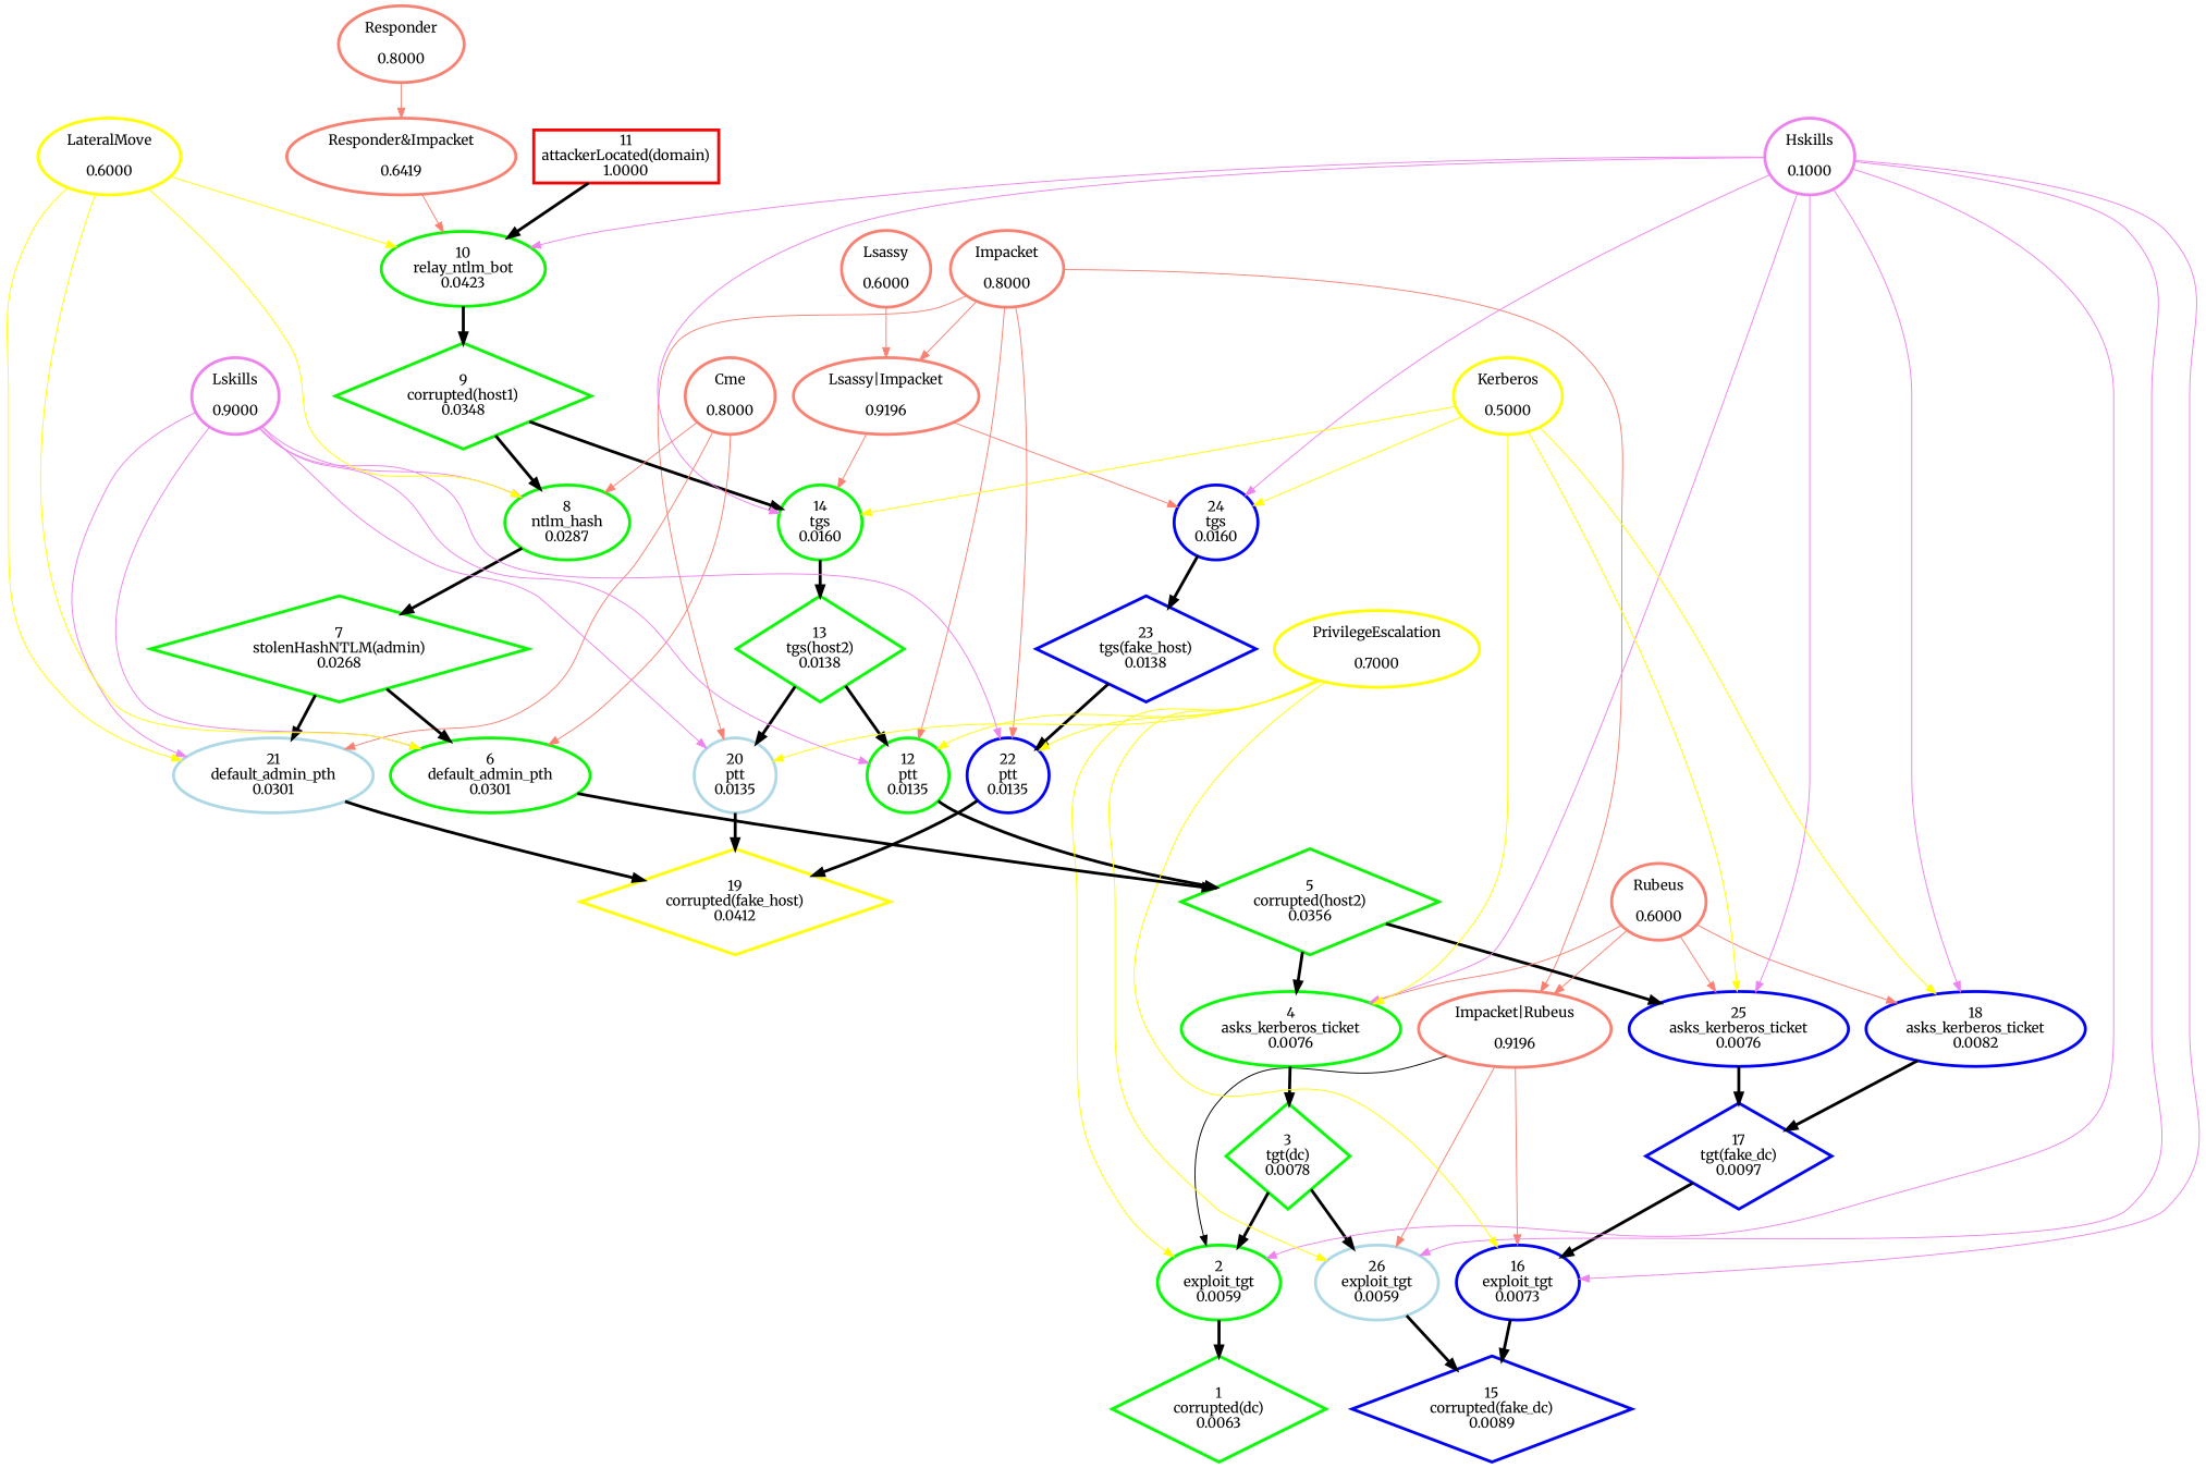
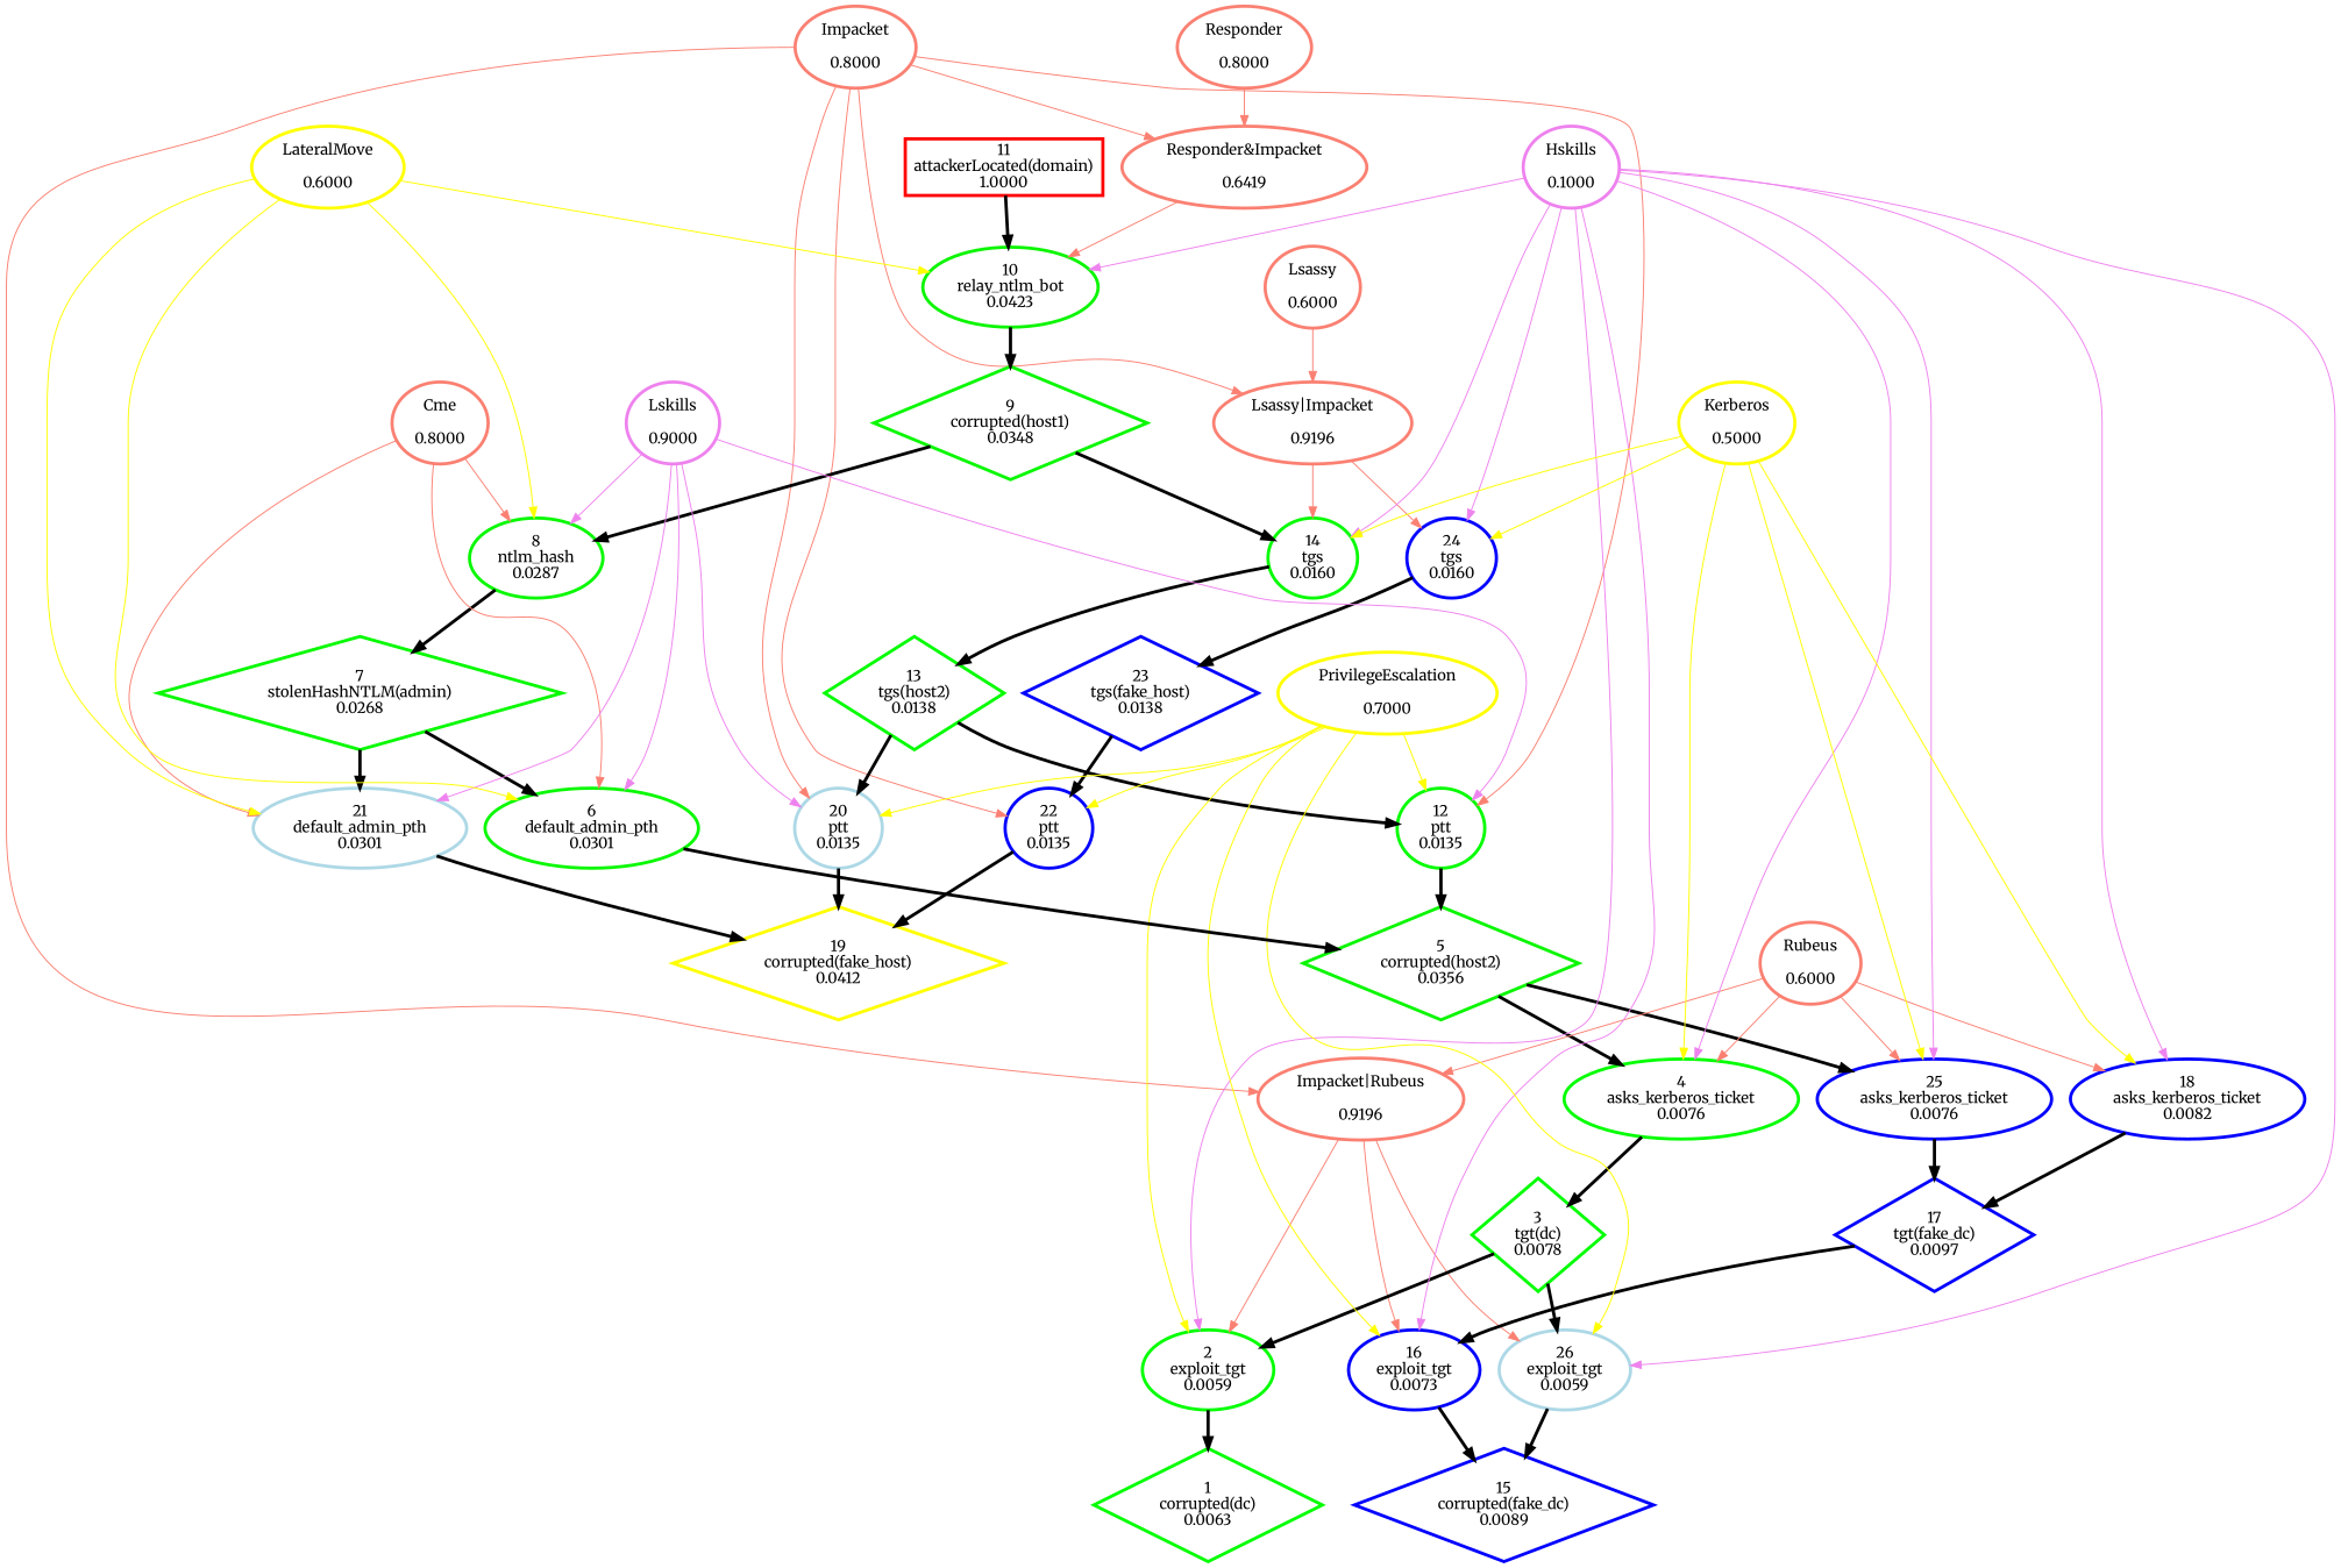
  digraph {
    fontname=Merriweather
    node [color=salmon fontname=Merriweather penwidth=3 shape=ellipse]
    edge [fontname=Merriweather]
    n1 [label="Impacket|Rubeus\n\n0.9196" shape=""]
    n2 [color="#01FE00" label="2\nexploit_tgt\n0.0059"]
    n3 [color=blue label="16\nexploit_tgt\n0.0073"]
    n4 [color=lightblue label="26\nexploit_tgt\n0.0059"]
    n5 [color="#01FE00" height=0.3 label="1\ncorrupted(dc)\n0.0063" shape=diamond]
    n6 [color=blue label="15\ncorrupted(fake_dc)\n0.0089" shape=diamond]
    n7 [label="Impacket\n\n0.8000" shape=""]
    n8 [label="Responder&Impacket\n\n0.6419" shape=""]
    n9 [color="#03FC00" label="12\nptt\n0.0135"]
    n10 [label="Lsassy|Impacket\n\n0.9196" shape=""]
    n11 [color=lightblue label="20\nptt\n0.0135"]
    n12 [color=blue label="22\nptt\n0.0135"]
    n13 [color="#0AF500" label="10\nrelay_ntlm_bot\n0.0423"]
    n14 [color="#09F600" label="5\ncorrupted(host2)\n0.0356" shape=diamond]
    n15 [color="#04FB00" label="14\ntgs\n0.0160"]
    n16 [color=blue label="24\ntgs\n0.0160"]
    n17 [color=yellow label="19\ncorrupted(fake_host)\n0.0412" shape=diamond]
    n18 [color="#08F700" label="9\ncorrupted(host1)\n0.0348" shape=diamond]
    n19 [color="#01FE00" label="4\nasks_kerberos_ticket\n0.0076"]
    n20 [color=blue label="25\nasks_kerberos_ticket\n0.0076"]
    n21 [color="#03FC00" label="13\ntgs(host2)\n0.0138" shape=diamond]
    n22 [color=blue label="23\ntgs(fake_host)\n0.0138" shape=diamond]
    n23 [label="Rubeus\n\n0.6000" shape=""]
    n24 [color=blue label="18\nasks_kerberos_ticket\n0.0082"]
    n25 [color="#01FE00" label="3\ntgt(dc)\n0.0078" shape=diamond]
    n26 [color=blue label="17\ntgt(fake_dc)\n0.0097" shape=diamond]
    n27 [color=violet label="Hskills\n\n0.1000" shape=""]
    n28 [color="#07F800" label="8\nntlm_hash\n0.0287"]
    n29 [color=yellow label="PrivilegeEscalation\n\n0.7000" shape=""]
    n30 [color=yellow label="Kerberos\n\n0.5000" shape=""]
    n31 [label="Cme\n\n0.8000" shape=""]
    n32 [color="#07F800" label="6\ndefault_admin_pth\n0.0301"]
    n33 [color=lightblue label="21\ndefault_admin_pth\n0.0301"]
    n34 [color="#06F900" label="7\nstolenHashNTLM(admin)\n0.0268" shape=diamond]
    n35 [color=violet label="Lskills\n\n0.9000" shape=""]
    n36 [color=yellow label="LateralMove\n\n0.6000" shape=""]
    n37 [label="Responder\n\n0.8000" shape=""]
    n38 [label="Lsassy\n\n0.6000" shape=""]
    n39 [color="#FE0100" label="11\nattackerLocated(domain)\n1.0000" shape=box]
-   n1 -> n2 [color=black]
+   n1 -> n2 [color=salmon]
    n1 -> n3 [color=salmon]
    n1 -> n4 [color=salmon]
    n2 -> n5 [penwidth=3]
    n3 -> n6 [penwidth=3]
    n4 -> n6 [penwidth=3]
    n7 -> n1 [color=salmon]
+   n7 -> n8 [color=salmon]
    n7 -> n9 [color=salmon]
    n7 -> n10 [color=salmon]
    n7 -> n11 [color=salmon]
    n7 -> n12 [color=salmon]
    n8 -> n13 [color=salmon]
    n9 -> n14 [penwidth=3]
    n10 -> n15 [color=salmon]
    n10 -> n16 [color=salmon]
    n11 -> n17 [penwidth=3]
    n12 -> n17 [penwidth=3]
    n13 -> n18 [penwidth=3]
    n14 -> n19 [penwidth=3]
    n14 -> n20 [penwidth=3]
    n15 -> n21 [penwidth=3]
    n16 -> n22 [penwidth=3]
    n18 -> n15 [penwidth=3]
    n18 -> n28 [penwidth=3]
    n19 -> n25 [penwidth=3]
    n20 -> n26 [penwidth=3]
    n21 -> n9 [penwidth=3]
    n21 -> n11 [penwidth=3]
    n22 -> n12 [penwidth=3]
    n23 -> n1 [color=salmon]
    n23 -> n19 [color=salmon]
    n23 -> n20 [color=salmon]
    n23 -> n24 [color=salmon]
    n24 -> n26 [penwidth=3]
    n25 -> n2 [penwidth=3]
    n25 -> n4 [penwidth=3]
    n26 -> n3 [penwidth=3]
    n27 -> n2 [color=violet]
    n27 -> n3 [color=violet]
    n27 -> n4 [color=violet]
    n27 -> n13 [color=violet]
    n27 -> n15 [color=violet]
    n27 -> n16 [color=violet]
    n27 -> n19 [color=violet]
    n27 -> n20 [color=violet]
    n27 -> n24 [color=violet]
    n28 -> n34 [penwidth=3]
    n29 -> n2 [color=yellow]
    n29 -> n3 [color=yellow]
    n29 -> n4 [color=yellow]
    n29 -> n9 [color=yellow]
    n29 -> n11 [color=yellow]
    n29 -> n12 [color=yellow]
    n30 -> n15 [color=yellow]
    n30 -> n16 [color=yellow]
    n30 -> n19 [color=yellow]
    n30 -> n20 [color=yellow]
    n30 -> n24 [color=yellow]
    n31 -> n28 [color=salmon]
    n31 -> n32 [color=salmon]
    n31 -> n33 [color=salmon]
    n32 -> n14 [penwidth=3]
    n33 -> n17 [penwidth=3]
    n34 -> n32 [penwidth=3]
    n34 -> n33 [penwidth=3]
    n35 -> n9 [color=violet]
    n35 -> n11 [color=violet]
-   n35 -> n12 [color=violet]
    n35 -> n28 [color=violet]
    n35 -> n32 [color=violet]
    n35 -> n33 [color=violet]
    n36 -> n13 [color=yellow]
    n36 -> n28 [color=yellow]
    n36 -> n32 [color=yellow]
    n36 -> n33 [color=yellow]
    n37 -> n8 [color=salmon]
    n38 -> n10 [color=salmon]
    n39 -> n13 [penwidth=3]
  }
